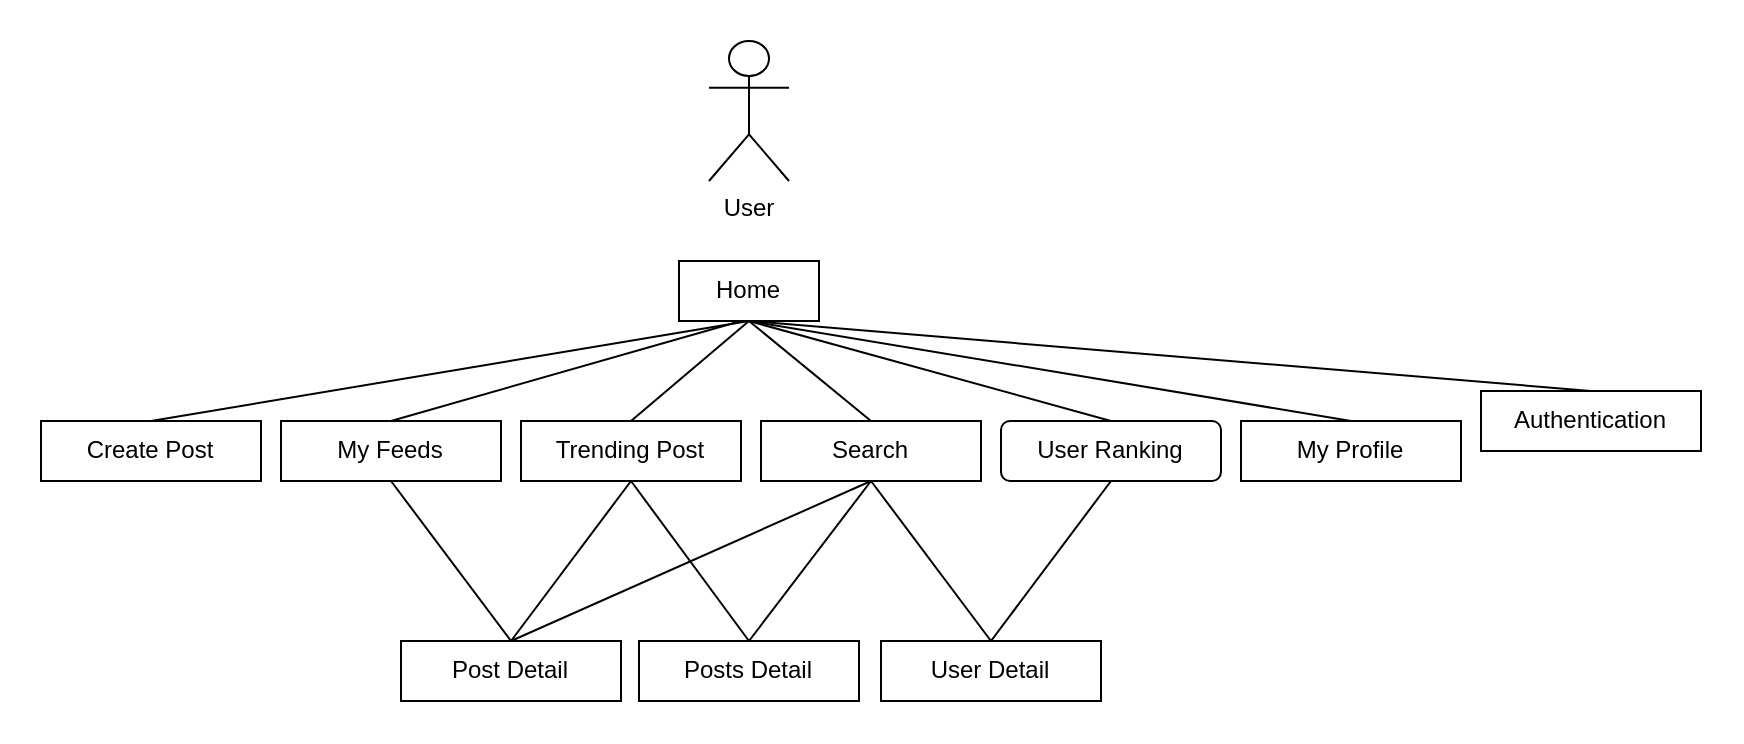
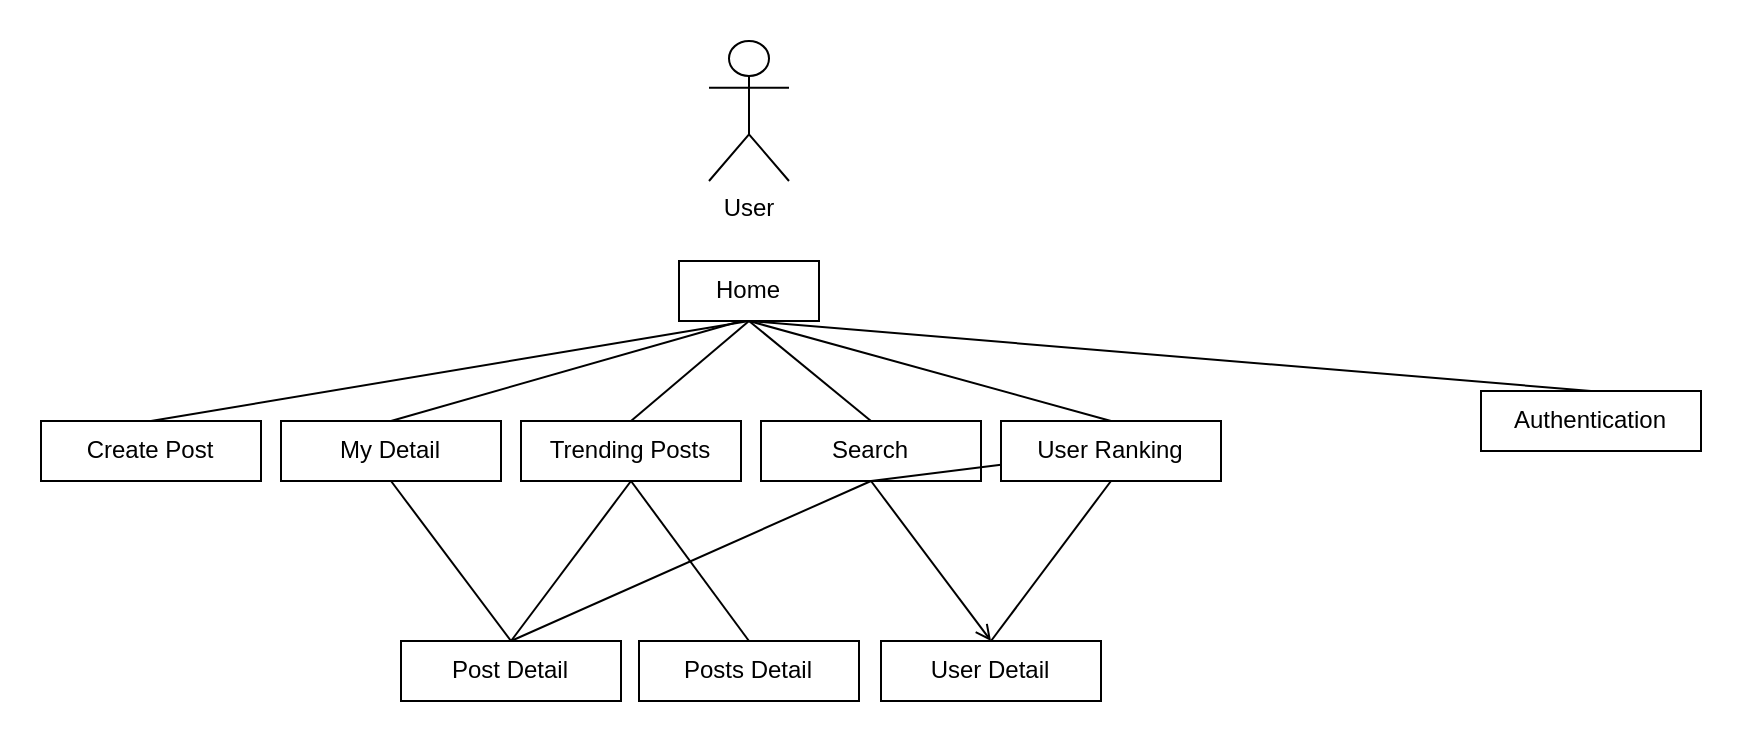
  <mxCell id="0" />
  <mxCell id="1" parent="0" />
  <mxCell id="2" value="User" style="shape=umlActor;verticalLabelPosition=bottom;verticalAlign=top;html=1;outlineConnect=0;" vertex="1" parent="1"><mxGeometry x="354" y="20" width="40" height="70" as="geometry" /></mxCell>
  <mxCell id="3" value="Home" style="rounded=0;whiteSpace=wrap;html=1;" vertex="1" parent="1"><mxGeometry x="339" y="130" width="70" height="30" as="geometry" /></mxCell>
- <mxCell id="4" value="Trending Post" style="rounded=0;whiteSpace=wrap;html=1;" vertex="1" parent="1"><mxGeometry x="260" y="210" width="110" height="30" as="geometry" /></mxCell>
- <mxCell id="5" value="User Ranking" style="whiteSpace=wrap;html=1;rounded=1;" vertex="1" parent="1"><mxGeometry x="500" y="210" width="110" height="30" as="geometry" /></mxCell>
- <mxCell id="6" value="My Feeds" style="rounded=0;whiteSpace=wrap;html=1;" vertex="1" parent="1"><mxGeometry x="140" y="210" width="110" height="30" as="geometry" /></mxCell>
+ <mxCell id="4" value="Trending Posts" style="rounded=0;whiteSpace=wrap;html=1;" vertex="1" parent="1"><mxGeometry x="260" y="210" width="110" height="30" as="geometry" /></mxCell>
+ <mxCell id="5" value="User Ranking" style="rounded=0;whiteSpace=wrap;html=1;" vertex="1" parent="1"><mxGeometry x="500" y="210" width="110" height="30" as="geometry" /></mxCell>
+ <mxCell id="6" value="My Detail" style="rounded=0;whiteSpace=wrap;html=1;" vertex="1" parent="1"><mxGeometry x="140" y="210" width="110" height="30" as="geometry" /></mxCell>
  <mxCell id="7" value="User Detail" style="rounded=0;whiteSpace=wrap;html=1;" vertex="1" parent="1"><mxGeometry x="440" y="320" width="110" height="30" as="geometry" /></mxCell>
  <mxCell id="8" value="Post Detail" style="rounded=0;whiteSpace=wrap;html=1;" vertex="1" parent="1"><mxGeometry x="200" y="320" width="110" height="30" as="geometry" /></mxCell>
  <mxCell id="9" value="Create Post" style="rounded=0;whiteSpace=wrap;html=1;" vertex="1" parent="1"><mxGeometry x="20" y="210" width="110" height="30" as="geometry" /></mxCell>
  <mxCell id="10" value="Search" style="rounded=0;whiteSpace=wrap;html=1;" vertex="1" parent="1"><mxGeometry x="380" y="210" width="110" height="30" as="geometry" /></mxCell>
  <mxCell id="11" value="Authentication" style="rounded=0;whiteSpace=wrap;html=1;" vertex="1" parent="1"><mxGeometry x="740" y="195" width="110" height="30" as="geometry" /></mxCell>
- <mxCell id="12" value="My Profile" style="rounded=0;whiteSpace=wrap;html=1;" vertex="1" parent="1"><mxGeometry x="620" y="210" width="110" height="30" as="geometry" /></mxCell>
  <mxCell id="13" value="Posts Detail" style="rounded=0;whiteSpace=wrap;html=1;" vertex="1" parent="1"><mxGeometry x="319" y="320" width="110" height="30" as="geometry" /></mxCell>
  <mxCell id="14" value="" style="endArrow=none;html=1;rounded=0;exitX=0.5;exitY=1;exitDx=0;exitDy=0;entryX=0.5;entryY=0;entryDx=0;entryDy=0;endFill=0;" edge="1" parent="1" source="3" target="11"><mxGeometry width="50" height="50" relative="1" as="geometry"><mxPoint x="390" y="310" as="sourcePoint" /><mxPoint x="440" y="260" as="targetPoint" /></mxGeometry></mxCell>
  <mxCell id="15" value="" style="endArrow=none;html=1;rounded=0;entryX=0.5;entryY=0;entryDx=0;entryDy=0;endFill=0;" edge="1" parent="1" target="6"><mxGeometry width="50" height="50" relative="1" as="geometry"><mxPoint x="370" y="160" as="sourcePoint" /><mxPoint x="440" y="260" as="targetPoint" /></mxGeometry></mxCell>
  <mxCell id="16" value="" style="endArrow=none;html=1;rounded=0;exitX=0.5;exitY=1;exitDx=0;exitDy=0;entryX=0.5;entryY=0;entryDx=0;entryDy=0;endFill=0;" edge="1" parent="1" source="3" target="4"><mxGeometry width="50" height="50" relative="1" as="geometry"><mxPoint x="380" y="290" as="sourcePoint" /><mxPoint x="430" y="240" as="targetPoint" /></mxGeometry></mxCell>
  <mxCell id="17" value="" style="endArrow=none;html=1;rounded=0;exitX=0.5;exitY=1;exitDx=0;exitDy=0;entryX=0.5;entryY=0;entryDx=0;entryDy=0;endFill=0;" edge="1" parent="1" source="3" target="10"><mxGeometry width="50" height="50" relative="1" as="geometry"><mxPoint x="380" y="290" as="sourcePoint" /><mxPoint x="430" y="240" as="targetPoint" /></mxGeometry></mxCell>
  <mxCell id="18" value="" style="endArrow=none;html=1;rounded=0;exitX=0.5;exitY=1;exitDx=0;exitDy=0;entryX=0.5;entryY=0;entryDx=0;entryDy=0;endFill=0;" edge="1" parent="1" source="3" target="5"><mxGeometry width="50" height="50" relative="1" as="geometry"><mxPoint x="380" y="290" as="sourcePoint" /><mxPoint x="430" y="240" as="targetPoint" /></mxGeometry></mxCell>
  <mxCell id="19" value="" style="endArrow=none;html=1;rounded=0;exitX=0.5;exitY=1;exitDx=0;exitDy=0;entryX=0.5;entryY=0;entryDx=0;entryDy=0;endFill=0;" edge="1" parent="1" source="5" target="7"><mxGeometry width="50" height="50" relative="1" as="geometry"><mxPoint x="380" y="290" as="sourcePoint" /><mxPoint x="430" y="240" as="targetPoint" /></mxGeometry></mxCell>
- <mxCell id="20" value="" style="endArrow=none;html=1;rounded=0;exitX=0.5;exitY=1;exitDx=0;exitDy=0;entryX=0.5;entryY=0;entryDx=0;entryDy=0;endFill=0;" edge="1" parent="1" source="3" target="12"><mxGeometry width="50" height="50" relative="1" as="geometry"><mxPoint x="380" y="290" as="sourcePoint" /><mxPoint x="430" y="240" as="targetPoint" /></mxGeometry></mxCell>
  <mxCell id="21" value="" style="endArrow=none;html=1;rounded=0;exitX=0.5;exitY=1;exitDx=0;exitDy=0;entryX=0.5;entryY=0;entryDx=0;entryDy=0;endFill=0;" edge="1" parent="1" source="10" target="8"><mxGeometry width="50" height="50" relative="1" as="geometry"><mxPoint x="350" y="287" as="sourcePoint" /><mxPoint x="400" y="237" as="targetPoint" /></mxGeometry></mxCell>
- <mxCell id="22" value="" style="endArrow=none;html=1;rounded=0;exitX=0.5;exitY=1;exitDx=0;exitDy=0;entryX=0.5;entryY=0;entryDx=0;entryDy=0;endFill=0;" edge="1" parent="1" source="10" target="7"><mxGeometry width="50" height="50" relative="1" as="geometry"><mxPoint x="350" y="287" as="sourcePoint" /><mxPoint x="400" y="237" as="targetPoint" /></mxGeometry></mxCell>
- <mxCell id="23" value="" style="endArrow=none;html=1;rounded=0;exitX=0.5;exitY=1;exitDx=0;exitDy=0;entryX=0.5;entryY=0;entryDx=0;entryDy=0;endFill=0;" edge="1" parent="1" source="10" target="13"><mxGeometry width="50" height="50" relative="1" as="geometry"><mxPoint x="350" y="287" as="sourcePoint" /><mxPoint x="400" y="237" as="targetPoint" /></mxGeometry></mxCell>
+ <mxCell id="22" value="" style="endArrow=open;html=1;rounded=0;exitX=0.5;exitY=1;exitDx=0;exitDy=0;entryX=0.5;entryY=0;entryDx=0;entryDy=0;endFill=0;" edge="1" parent="1" source="10" target="7"><mxGeometry width="50" height="50" relative="1" as="geometry"><mxPoint x="350" y="287" as="sourcePoint" /><mxPoint x="400" y="237" as="targetPoint" /></mxGeometry></mxCell>
+ <mxCell id="23" value="" style="endArrow=none;html=1;rounded=0;exitX=0.5;exitY=1;exitDx=0;exitDy=0;endFill=0;" edge="1" parent="1" source="10" target="5"><mxGeometry width="50" height="50" relative="1" as="geometry"><mxPoint x="350" y="287" as="sourcePoint" /><mxPoint x="400" y="237" as="targetPoint" /></mxGeometry></mxCell>
  <mxCell id="24" value="" style="endArrow=none;html=1;rounded=0;exitX=0.5;exitY=1;exitDx=0;exitDy=0;entryX=0.5;entryY=0;entryDx=0;entryDy=0;endFill=0;" edge="1" parent="1" source="3" target="9"><mxGeometry width="50" height="50" relative="1" as="geometry"><mxPoint x="480" y="317" as="sourcePoint" /><mxPoint x="530" y="267" as="targetPoint" /></mxGeometry></mxCell>
  <mxCell id="25" value="" style="endArrow=none;html=1;rounded=0;exitX=0.5;exitY=1;exitDx=0;exitDy=0;entryX=0.5;entryY=0;entryDx=0;entryDy=0;endFill=0;" edge="1" parent="1" source="4" target="13"><mxGeometry width="50" height="50" relative="1" as="geometry"><mxPoint x="300" y="317" as="sourcePoint" /><mxPoint x="350" y="267" as="targetPoint" /></mxGeometry></mxCell>
  <mxCell id="26" value="" style="endArrow=none;html=1;rounded=0;exitX=0.5;exitY=1;exitDx=0;exitDy=0;entryX=0.5;entryY=0;entryDx=0;entryDy=0;endFill=0;" edge="1" parent="1" source="4" target="8"><mxGeometry width="50" height="50" relative="1" as="geometry"><mxPoint x="300" y="317" as="sourcePoint" /><mxPoint x="350" y="267" as="targetPoint" /></mxGeometry></mxCell>
  <mxCell id="27" value="" style="endArrow=none;html=1;rounded=0;exitX=0.5;exitY=1;exitDx=0;exitDy=0;entryX=0.5;entryY=0;entryDx=0;entryDy=0;endFill=0;" edge="1" parent="1" source="6" target="8"><mxGeometry width="50" height="50" relative="1" as="geometry"><mxPoint x="300" y="317" as="sourcePoint" /><mxPoint x="350" y="267" as="targetPoint" /></mxGeometry></mxCell>
